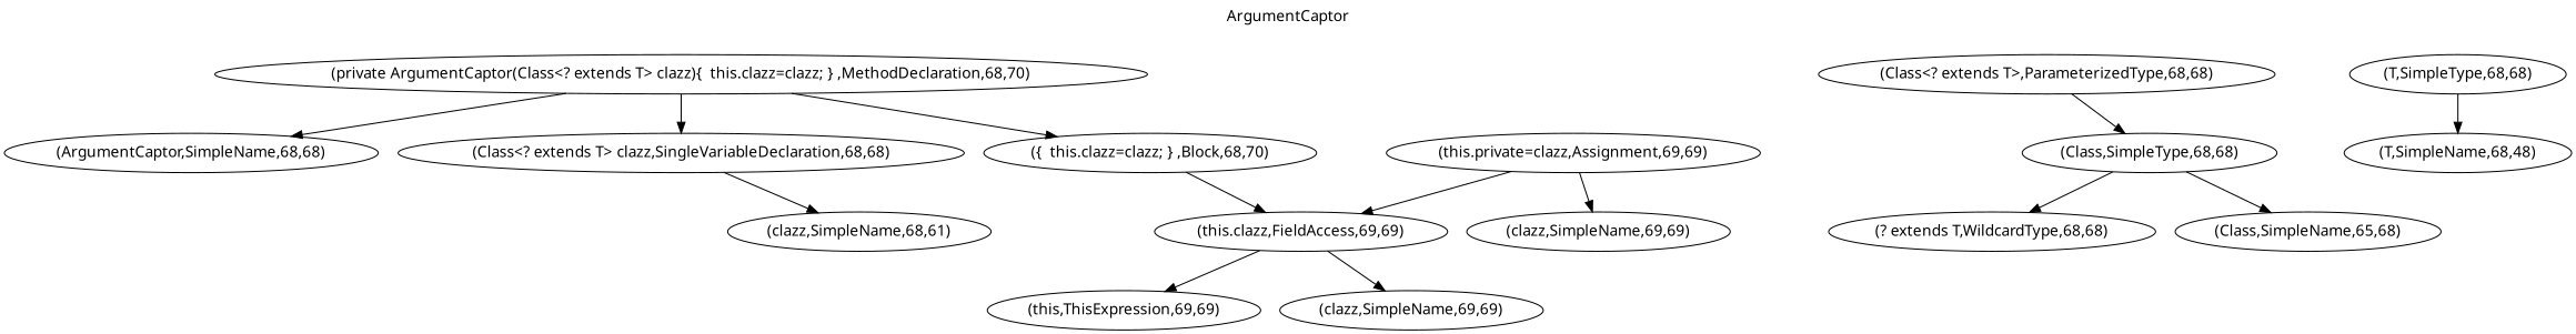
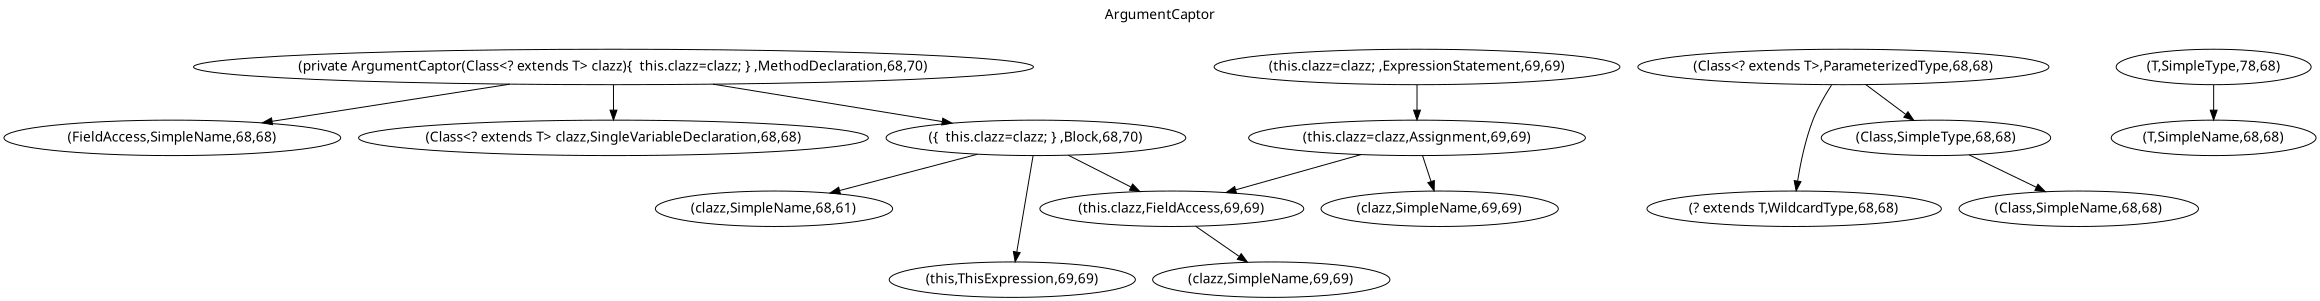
  digraph {
    concentrate=true
    fontname="Noto Sans"
    label=ArgumentCaptor
    labelloc=t
    node [endLineNumber=68 fontname="Noto Sans" startLineNumber=68 type=42]
    edge [fontname="Noto Sans"]
    n1 [endLineNumber=70 label="(private ArgumentCaptor(Class<? extends T> clazz){  this.clazz=clazz; } ,MethodDeclaration,68,70)" type=31]
-   n2 [label="(ArgumentCaptor,SimpleName,68,68)"]
+   n2 [label="(FieldAccess,SimpleName,68,68)"]
    n3 [label="(Class<? extends T> clazz,SingleVariableDeclaration,68,68)" type=44]
    n4 [endLineNumber=70 label="({  this.clazz=clazz; } ,Block,68,70)" type=8]
    n5 [label="(clazz,SimpleName,68,61)"]
    n6 [endLineNumber=69 label="(this.clazz,FieldAccess,69,69)" startLineNumber=69 type=22]
    n7 [label="(Class<? extends T>,ParameterizedType,68,68)" type=74]
    n8 [label="(Class,SimpleType,68,68)" type=43]
    n9 [label="(? extends T,WildcardType,68,68)" type=76]
-   n10 [label="(Class,SimpleName,65,68)"]
-   n11 [label="(T,SimpleType,68,68)" type=43]
-   n12 [label="(T,SimpleName,68,48)"]
-   n14 [endLineNumber=69 label="(this.private=clazz,Assignment,69,69)" startLineNumber=69 type=7]
+   n10 [label="(Class,SimpleName,68,68)"]
+   n11 [label="(T,SimpleType,78,68)" type=43]
+   n12 [label="(T,SimpleName,68,68)"]
+   n13 [endLineNumber=69 label="(this.clazz=clazz; ,ExpressionStatement,69,69)" startLineNumber=69 type=21]
+   n14 [endLineNumber=69 label="(this.clazz=clazz,Assignment,69,69)" startLineNumber=69 type=7]
    n15 [endLineNumber=69 label="(clazz,SimpleName,69,69)" startLineNumber=69]
    n16 [endLineNumber=69 label="(this,ThisExpression,69,69)" startLineNumber=69 type=52]
    n17 [endLineNumber=69 label="(clazz,SimpleName,69,69)" startLineNumber=69]
    n1 -> n2
    n1 -> n3
    n1 -> n4
-   n3 -> n5
+   n4 -> n5
    n4 -> n6
-   n6 -> n16
+   n4 -> n16
    n6 -> n17
    n7 -> n8
-   n8 -> n9
+   n7 -> n9
    n8 -> n10
    n11 -> n12
+   n13 -> n14
    n14 -> n6
    n14 -> n15
  }
